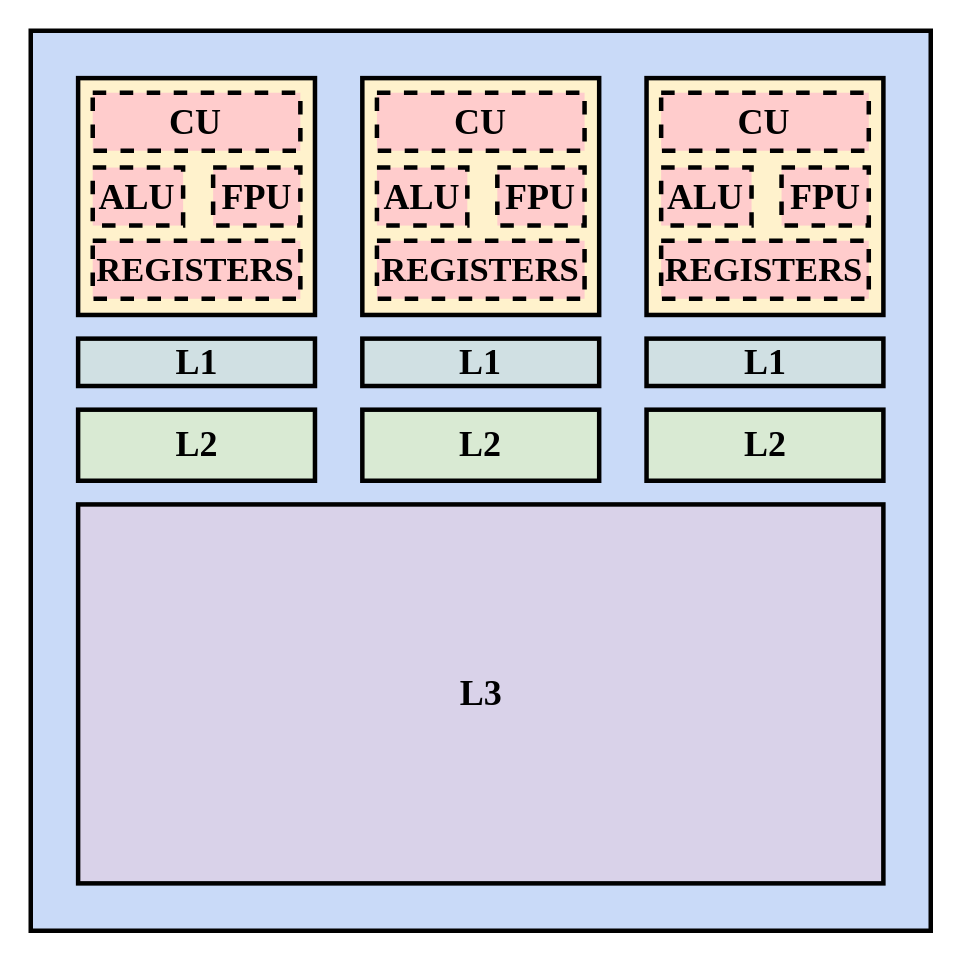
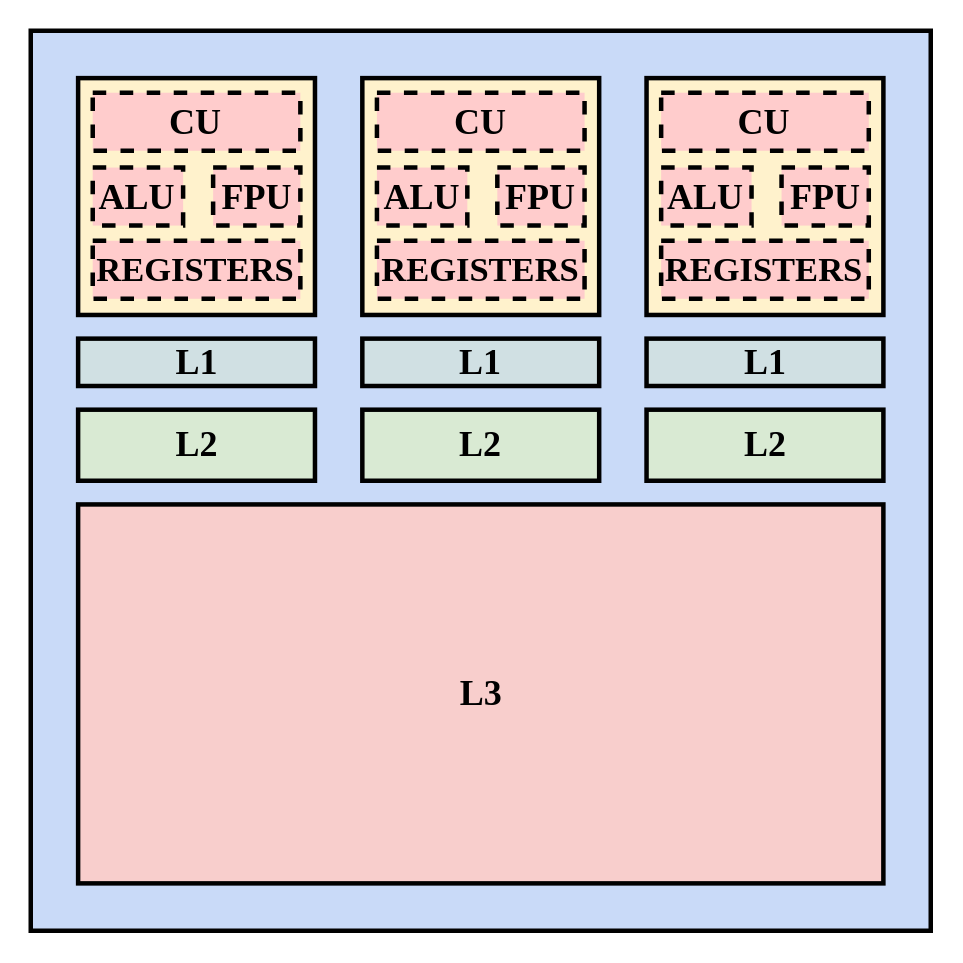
  <mxCell id="0" />
  <mxCell id="1" parent="0" />
  <mxCell id="2" value="" style="group;fontFamily=DMCA Sans Serif;fontStyle=1" parent="1" vertex="1" connectable="0"><mxGeometry x="20" y="20" width="600" height="600" as="geometry" /></mxCell>
  <mxCell id="3" value="" style="rounded=0;whiteSpace=wrap;html=1;strokeWidth=3;fontFamily=DMCA Sans Serif;fontSize=24;fillColor=#C9DAF8;fontStyle=1" parent="2" vertex="1"><mxGeometry width="600" height="600" as="geometry" /></mxCell>
  <mxCell id="4" value="L1" style="rounded=0;whiteSpace=wrap;html=1;strokeWidth=3;fillColor=#D0E0E3;fontFamily=DMCA Sans Serif;fontSize=24;fontStyle=1" parent="2" vertex="1"><mxGeometry x="31.579" y="205.263" width="157.895" height="31.579" as="geometry" /></mxCell>
  <mxCell id="5" value="L1" style="rounded=0;whiteSpace=wrap;html=1;strokeWidth=3;fillColor=#D0E0E3;fontFamily=DMCA Sans Serif;fontSize=24;fontStyle=1" parent="2" vertex="1"><mxGeometry x="221.053" y="205.263" width="157.895" height="31.579" as="geometry" /></mxCell>
  <mxCell id="6" value="L1" style="rounded=0;whiteSpace=wrap;html=1;strokeWidth=3;fillColor=#D0E0E3;fontFamily=DMCA Sans Serif;fontSize=24;fontStyle=1" parent="2" vertex="1"><mxGeometry x="410.526" y="205.263" width="157.895" height="31.579" as="geometry" /></mxCell>
  <mxCell id="7" value="L2" style="rounded=0;whiteSpace=wrap;html=1;strokeWidth=3;fillColor=#D9EAD3;fontFamily=DMCA Sans Serif;fontSize=24;fontStyle=1" parent="2" vertex="1"><mxGeometry x="31.579" y="252.632" width="157.895" height="47.368" as="geometry" /></mxCell>
  <mxCell id="8" value="L2" style="rounded=0;whiteSpace=wrap;html=1;strokeWidth=3;fillColor=#D9EAD3;fontFamily=DMCA Sans Serif;fontSize=24;fontStyle=1" parent="2" vertex="1"><mxGeometry x="221.053" y="252.632" width="157.895" height="47.368" as="geometry" /></mxCell>
  <mxCell id="9" value="L2" style="rounded=0;whiteSpace=wrap;html=1;strokeWidth=3;fillColor=#D9EAD3;fontFamily=DMCA Sans Serif;fontSize=24;fontStyle=1" parent="2" vertex="1"><mxGeometry x="410.526" y="252.632" width="157.895" height="47.368" as="geometry" /></mxCell>
- <mxCell id="10" value="L3" style="rounded=0;whiteSpace=wrap;html=1;strokeWidth=3;fillColor=#D9D2E9;fontFamily=DMCA Sans Serif;fontSize=24;fontStyle=1" parent="2" vertex="1"><mxGeometry x="31.579" y="315.789" width="536.842" height="252.632" as="geometry" /></mxCell>
+ <mxCell id="10" value="L3" style="rounded=0;whiteSpace=wrap;html=1;strokeWidth=3;fillColor=#f8cecc;fontFamily=DMCA Sans Serif;fontSize=24;fontStyle=1;" parent="2" vertex="1"><mxGeometry x="31.579" y="315.789" width="536.842" height="252.632" as="geometry" /></mxCell>
  <mxCell id="11" value="" style="group;fontFamily=DMCA Sans Serif;fontStyle=1" parent="2" vertex="1" connectable="0"><mxGeometry x="410.529" y="31.579" width="157.895" height="157.895" as="geometry" /></mxCell>
  <mxCell id="12" value="" style="rounded=0;whiteSpace=wrap;html=1;strokeWidth=3;fillColor=#FFF2CC;fontFamily=DMCA Sans Serif;fontSize=24;fontStyle=1" parent="11" vertex="1"><mxGeometry width="157.895" height="157.895" as="geometry" /></mxCell>
  <mxCell id="13" value="CU" style="rounded=0;whiteSpace=wrap;html=1;strokeWidth=3;fillColor=#FFCCCC;fontFamily=DMCA Sans Serif;fontSize=24;dashed=1;fontStyle=1" parent="11" vertex="1"><mxGeometry x="9.741" y="9.741" width="138.42" height="38.68" as="geometry" /></mxCell>
  <mxCell id="14" value="REGISTERS" style="rounded=0;whiteSpace=wrap;html=1;strokeWidth=3;fillColor=#FFCCCC;fontFamily=DMCA Sans Serif;fontSize=23;dashed=1;fontStyle=1" parent="11" vertex="1"><mxGeometry x="9.741" y="108.421" width="138.42" height="38.68" as="geometry" /></mxCell>
  <mxCell id="15" value="ALU" style="rounded=0;whiteSpace=wrap;html=1;strokeWidth=3;fillColor=#FFCCCC;fontFamily=DMCA Sans Serif;fontSize=24;dashed=1;fontStyle=1" parent="11" vertex="1"><mxGeometry x="9.74" y="59.61" width="60.26" height="38.68" as="geometry" /></mxCell>
  <mxCell id="16" value="FPU" style="rounded=0;whiteSpace=wrap;html=1;strokeWidth=3;fillColor=#FFCCCC;fontFamily=DMCA Sans Serif;fontSize=24;dashed=1;fontStyle=1" parent="11" vertex="1"><mxGeometry x="90" y="59.61" width="58.16" height="38.68" as="geometry" /></mxCell>
  <mxCell id="17" value="" style="group;fontFamily=DMCA Sans Serif;fontStyle=1" parent="2" vertex="1" connectable="0"><mxGeometry x="221.049" y="31.579" width="157.895" height="157.895" as="geometry" /></mxCell>
  <mxCell id="18" value="" style="rounded=0;whiteSpace=wrap;html=1;strokeWidth=3;fillColor=#FFF2CC;fontFamily=DMCA Sans Serif;fontSize=24;fontStyle=1" parent="17" vertex="1"><mxGeometry width="157.895" height="157.895" as="geometry" /></mxCell>
  <mxCell id="19" value="CU" style="rounded=0;whiteSpace=wrap;html=1;strokeWidth=3;fillColor=#FFCCCC;fontFamily=DMCA Sans Serif;fontSize=24;dashed=1;fontStyle=1" parent="17" vertex="1"><mxGeometry x="9.741" y="9.741" width="138.42" height="38.68" as="geometry" /></mxCell>
  <mxCell id="20" value="REGISTERS" style="rounded=0;whiteSpace=wrap;html=1;strokeWidth=3;fillColor=#FFCCCC;fontFamily=DMCA Sans Serif;fontSize=23;dashed=1;fontStyle=1" parent="17" vertex="1"><mxGeometry x="9.741" y="108.421" width="138.42" height="38.68" as="geometry" /></mxCell>
  <mxCell id="21" value="ALU" style="rounded=0;whiteSpace=wrap;html=1;strokeWidth=3;fillColor=#FFCCCC;fontFamily=DMCA Sans Serif;fontSize=24;dashed=1;fontStyle=1" parent="17" vertex="1"><mxGeometry x="9.74" y="59.61" width="60.26" height="38.68" as="geometry" /></mxCell>
  <mxCell id="22" value="FPU" style="rounded=0;whiteSpace=wrap;html=1;strokeWidth=3;fillColor=#FFCCCC;fontFamily=DMCA Sans Serif;fontSize=24;dashed=1;fontStyle=1" parent="17" vertex="1"><mxGeometry x="90" y="59.61" width="58.16" height="38.68" as="geometry" /></mxCell>
  <mxCell id="23" value="" style="group;fontFamily=DMCA Sans Serif;fontStyle=1" parent="2" vertex="1" connectable="0"><mxGeometry x="31.579" y="31.579" width="157.895" height="157.895" as="geometry" /></mxCell>
  <mxCell id="24" value="" style="rounded=0;whiteSpace=wrap;html=1;strokeWidth=3;fillColor=#FFF2CC;fontFamily=DMCA Sans Serif;fontSize=24;fontStyle=1" parent="23" vertex="1"><mxGeometry width="157.895" height="157.895" as="geometry" /></mxCell>
  <mxCell id="25" value="CU" style="rounded=0;whiteSpace=wrap;html=1;strokeWidth=3;fillColor=#FFCCCC;fontFamily=DMCA Sans Serif;fontSize=24;dashed=1;fontStyle=1" parent="23" vertex="1"><mxGeometry x="9.741" y="9.741" width="138.42" height="38.68" as="geometry" /></mxCell>
  <mxCell id="26" value="ALU" style="rounded=0;whiteSpace=wrap;html=1;strokeWidth=3;fillColor=#FFCCCC;fontFamily=DMCA Sans Serif;fontSize=24;dashed=1;fontStyle=1" parent="23" vertex="1"><mxGeometry x="9.74" y="59.61" width="60.26" height="38.68" as="geometry" /></mxCell>
  <mxCell id="27" value="REGISTERS" style="rounded=0;whiteSpace=wrap;html=1;strokeWidth=3;fillColor=#FFCCCC;fontFamily=DMCA Sans Serif;fontSize=23;dashed=1;fontStyle=1" parent="23" vertex="1"><mxGeometry x="9.741" y="108.421" width="138.42" height="38.68" as="geometry" /></mxCell>
  <mxCell id="28" value="FPU" style="rounded=0;whiteSpace=wrap;html=1;strokeWidth=3;fillColor=#FFCCCC;fontFamily=DMCA Sans Serif;fontSize=24;dashed=1;fontStyle=1" parent="23" vertex="1"><mxGeometry x="90" y="59.61" width="58.16" height="38.68" as="geometry" /></mxCell>
